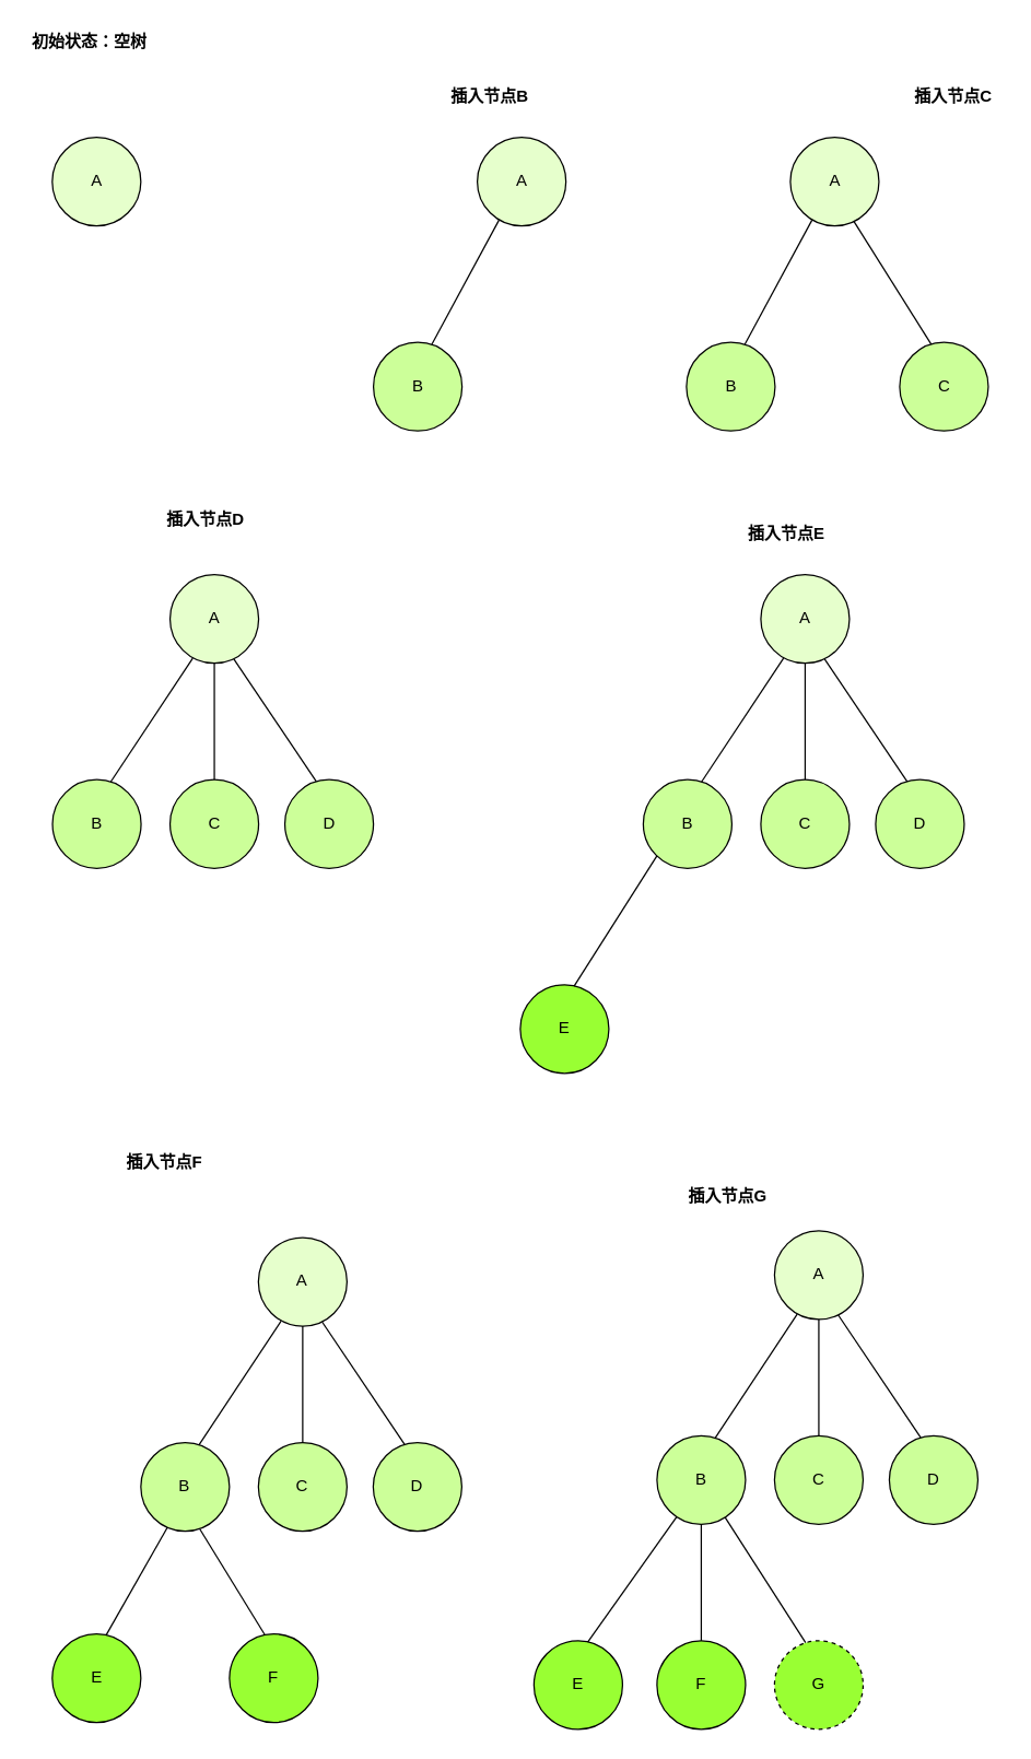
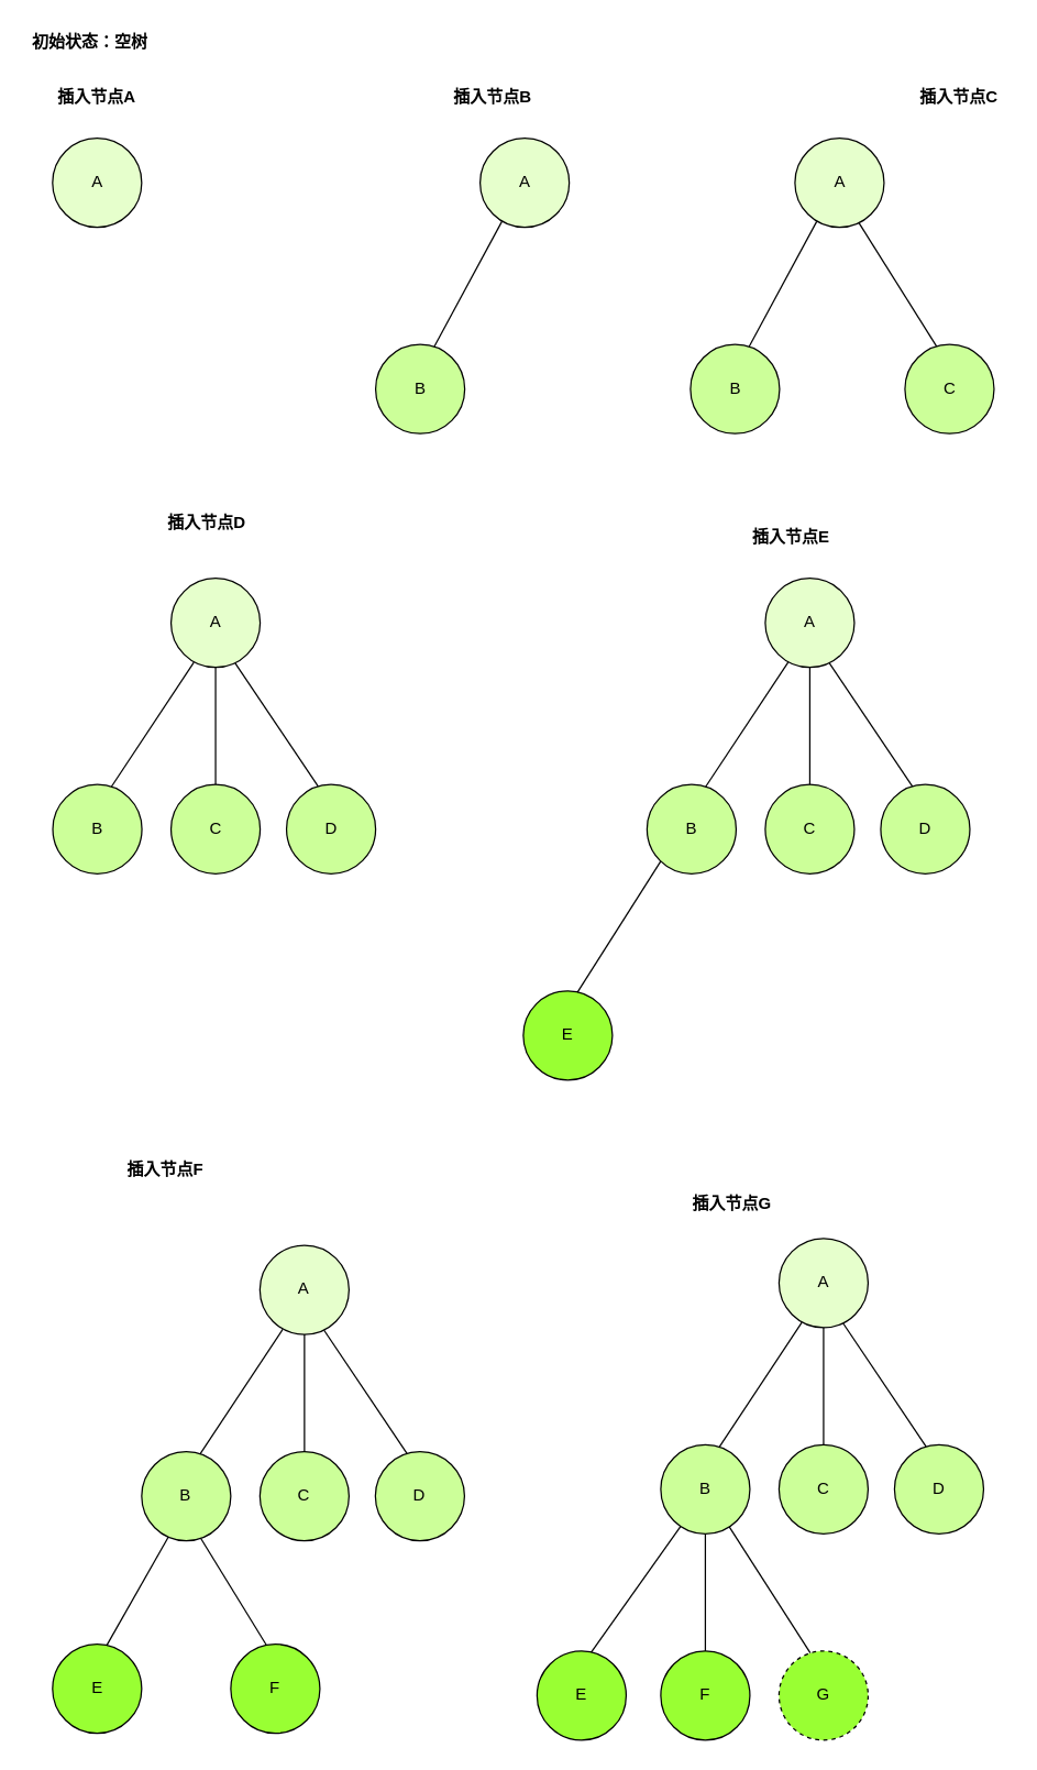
  <mxCell id="0" />
  <mxCell id="1" parent="0" />
  <mxCell id="2" style="edgeStyle=orthogonalEdgeStyle;rounded=0;orthogonalLoop=1;jettySize=auto;html=1;exitX=0.5;exitY=1;exitDx=0;exitDy=0;" edge="1" parent="1"><mxGeometry relative="1" as="geometry"><mxPoint x="215.75" y="40" as="sourcePoint" /><mxPoint x="215.75" y="40" as="targetPoint" /></mxGeometry></mxCell>
  <mxCell id="3" value="&lt;b&gt;初始状态：空树&lt;/b&gt;" style="text;strokeColor=none;align=center;fillColor=none;html=1;verticalAlign=middle;whiteSpace=wrap;rounded=0;" vertex="1" parent="1"><mxGeometry x="20" y="20" width="90" height="20" as="geometry" /></mxCell>
+ <mxCell id="4" value="&lt;b&gt;插入节点A&lt;/b&gt;" style="text;strokeColor=none;align=center;fillColor=none;html=1;verticalAlign=middle;whiteSpace=wrap;rounded=0;" vertex="1" parent="1"><mxGeometry x="40" y="60" width="60" height="20" as="geometry" /></mxCell>
  <mxCell id="5" value="A" style="ellipse;whiteSpace=wrap;html=1;aspect=fixed;fillColor=#E6FFCC;" vertex="1" parent="1"><mxGeometry x="37.59" y="100" width="64.818" height="64.818" as="geometry" /></mxCell>
  <mxCell id="6" value="&lt;b&gt;插入节点B&lt;/b&gt;" style="text;strokeColor=none;align=center;fillColor=none;html=1;verticalAlign=middle;whiteSpace=wrap;rounded=0;" vertex="1" parent="1"><mxGeometry x="328" y="60" width="60" height="20" as="geometry" /></mxCell>
  <mxCell id="7" value="" style="group" vertex="1" connectable="0" parent="1"><mxGeometry x="501.593" y="100" width="220.818" height="214.818" as="geometry" /></mxCell>
  <mxCell id="8" value="" style="endArrow=none;html=1;rounded=0;entryX=0.72;entryY=0.953;entryDx=0;entryDy=0;entryPerimeter=0;exitX=0.355;exitY=0.021;exitDx=0;exitDy=0;exitPerimeter=0;" edge="1" parent="7" source="11" target="9"><mxGeometry width="50" height="50" relative="1" as="geometry"><mxPoint x="195.997" y="148" as="sourcePoint" /><mxPoint x="125.997" y="55" as="targetPoint" /></mxGeometry></mxCell>
  <mxCell id="9" value="A" style="ellipse;whiteSpace=wrap;html=1;aspect=fixed;fillColor=#E6FFCC;" vertex="1" parent="7"><mxGeometry x="76.0" width="64.818" height="64.818" as="geometry" /></mxCell>
  <mxCell id="10" value="B" style="ellipse;whiteSpace=wrap;html=1;aspect=fixed;fillColor=#CCFF99;" vertex="1" parent="7"><mxGeometry y="150" width="64.818" height="64.818" as="geometry" /></mxCell>
  <mxCell id="11" value="C" style="ellipse;whiteSpace=wrap;html=1;aspect=fixed;fillColor=#CCFF99;" vertex="1" parent="7"><mxGeometry x="156.0" y="150" width="64.818" height="64.818" as="geometry" /></mxCell>
  <mxCell id="12" value="" style="endArrow=none;html=1;rounded=0;entryX=0.244;entryY=0.934;entryDx=0;entryDy=0;entryPerimeter=0;exitX=0.657;exitY=0.025;exitDx=0;exitDy=0;exitPerimeter=0;" edge="1" parent="7" source="10" target="9"><mxGeometry width="50" height="50" relative="1" as="geometry"><mxPoint x="30.997" y="150" as="sourcePoint" /><mxPoint x="75.997" y="60" as="targetPoint" /></mxGeometry></mxCell>
  <mxCell id="13" value="" style="group" vertex="1" connectable="0" parent="1"><mxGeometry x="272.59" y="100" width="140.818" height="214.818" as="geometry" /></mxCell>
  <mxCell id="14" value="A" style="ellipse;whiteSpace=wrap;html=1;aspect=fixed;fillColor=#E6FFCC;" vertex="1" parent="13"><mxGeometry x="76.0" width="64.818" height="64.818" as="geometry" /></mxCell>
  <mxCell id="15" value="B" style="ellipse;whiteSpace=wrap;html=1;aspect=fixed;fillColor=#CCFF99;" vertex="1" parent="13"><mxGeometry y="150" width="64.818" height="64.818" as="geometry" /></mxCell>
  <mxCell id="16" value="" style="endArrow=none;html=1;rounded=0;entryX=0.244;entryY=0.934;entryDx=0;entryDy=0;entryPerimeter=0;exitX=0.657;exitY=0.025;exitDx=0;exitDy=0;exitPerimeter=0;" edge="1" parent="13" source="15" target="14"><mxGeometry width="50" height="50" relative="1" as="geometry"><mxPoint x="30.997" y="150" as="sourcePoint" /><mxPoint x="75.997" y="60" as="targetPoint" /></mxGeometry></mxCell>
  <mxCell id="17" value="&lt;b&gt;插入节点C&lt;/b&gt;" style="text;strokeColor=none;align=center;fillColor=none;html=1;verticalAlign=middle;whiteSpace=wrap;rounded=0;" vertex="1" parent="1"><mxGeometry x="662" y="60" width="70" height="20" as="geometry" /></mxCell>
  <mxCell id="18" value="&lt;b&gt;插入节点D&lt;/b&gt;" style="text;strokeColor=none;align=center;fillColor=none;html=1;verticalAlign=middle;whiteSpace=wrap;rounded=0;" vertex="1" parent="1"><mxGeometry x="120.18" y="370" width="60" height="20" as="geometry" /></mxCell>
  <mxCell id="19" value="" style="group" vertex="1" connectable="0" parent="1"><mxGeometry x="37.77" y="420" width="234.818" height="214.818" as="geometry" /></mxCell>
  <mxCell id="20" value="C" style="ellipse;whiteSpace=wrap;html=1;aspect=fixed;fillColor=#CCFF99;" vertex="1" parent="19"><mxGeometry x="86" y="150" width="64.818" height="64.818" as="geometry" /></mxCell>
  <mxCell id="21" value="" style="endArrow=none;html=1;rounded=0;entryX=0.72;entryY=0.953;entryDx=0;entryDy=0;entryPerimeter=0;exitX=0.355;exitY=0.021;exitDx=0;exitDy=0;exitPerimeter=0;" edge="1" parent="19" source="24" target="22"><mxGeometry width="50" height="50" relative="1" as="geometry"><mxPoint x="205.997" y="148" as="sourcePoint" /><mxPoint x="135.997" y="55" as="targetPoint" /></mxGeometry></mxCell>
  <mxCell id="22" value="A" style="ellipse;whiteSpace=wrap;html=1;aspect=fixed;fillColor=#E6FFCC;" vertex="1" parent="19"><mxGeometry x="86.0" width="64.818" height="64.818" as="geometry" /></mxCell>
  <mxCell id="23" value="B" style="ellipse;whiteSpace=wrap;html=1;aspect=fixed;fillColor=#CCFF99;" vertex="1" parent="19"><mxGeometry y="150" width="64.818" height="64.818" as="geometry" /></mxCell>
  <mxCell id="24" value="D" style="ellipse;whiteSpace=wrap;html=1;aspect=fixed;fillColor=#CCFF99;" vertex="1" parent="19"><mxGeometry x="170.0" y="150" width="64.818" height="64.818" as="geometry" /></mxCell>
  <mxCell id="25" value="" style="endArrow=none;html=1;rounded=0;entryX=0.256;entryY=0.943;entryDx=0;entryDy=0;entryPerimeter=0;exitX=0.657;exitY=0.025;exitDx=0;exitDy=0;exitPerimeter=0;" edge="1" parent="19" source="23" target="22"><mxGeometry width="50" height="50" relative="1" as="geometry"><mxPoint x="40.997" y="150" as="sourcePoint" /><mxPoint x="85.997" y="60" as="targetPoint" /></mxGeometry></mxCell>
  <mxCell id="26" value="" style="endArrow=none;html=1;rounded=0;entryX=0.5;entryY=1;entryDx=0;entryDy=0;exitX=0.5;exitY=0;exitDx=0;exitDy=0;" edge="1" parent="19" source="20" target="22"><mxGeometry width="50" height="50" relative="1" as="geometry"><mxPoint x="86" y="181" as="sourcePoint" /><mxPoint x="145" y="90" as="targetPoint" /></mxGeometry></mxCell>
  <mxCell id="27" value="&lt;b&gt;插入节点E&lt;/b&gt;" style="text;strokeColor=none;align=center;fillColor=none;html=1;verticalAlign=middle;whiteSpace=wrap;rounded=0;" vertex="1" parent="1"><mxGeometry x="545" y="380" width="60" height="20" as="geometry" /></mxCell>
  <mxCell id="28" value="" style="group" vertex="1" connectable="0" parent="1"><mxGeometry x="380" y="420" width="324.818" height="364.818" as="geometry" /></mxCell>
  <mxCell id="29" value="E" style="ellipse;whiteSpace=wrap;html=1;aspect=fixed;fillColor=#99FF33;" vertex="1" parent="28"><mxGeometry y="300" width="64.818" height="64.818" as="geometry" /></mxCell>
  <mxCell id="30" value="" style="endArrow=none;html=1;rounded=0;entryX=0.154;entryY=0.859;entryDx=0;entryDy=0;entryPerimeter=0;exitX=0.607;exitY=0.016;exitDx=0;exitDy=0;exitPerimeter=0;" edge="1" parent="28" source="29" target="34"><mxGeometry width="50" height="50" relative="1" as="geometry"><mxPoint x="40" y="300" as="sourcePoint" /><mxPoint x="100" y="209" as="targetPoint" /></mxGeometry></mxCell>
  <mxCell id="31" value="C" style="ellipse;whiteSpace=wrap;html=1;aspect=fixed;fillColor=#CCFF99;" vertex="1" parent="28"><mxGeometry x="176" y="150" width="64.818" height="64.818" as="geometry" /></mxCell>
  <mxCell id="32" value="" style="endArrow=none;html=1;rounded=0;entryX=0.72;entryY=0.953;entryDx=0;entryDy=0;entryPerimeter=0;exitX=0.355;exitY=0.021;exitDx=0;exitDy=0;exitPerimeter=0;" edge="1" parent="28" source="35" target="33"><mxGeometry width="50" height="50" relative="1" as="geometry"><mxPoint x="295.997" y="148" as="sourcePoint" /><mxPoint x="225.997" y="55" as="targetPoint" /></mxGeometry></mxCell>
  <mxCell id="33" value="A" style="ellipse;whiteSpace=wrap;html=1;aspect=fixed;fillColor=#E6FFCC;" vertex="1" parent="28"><mxGeometry x="176.0" width="64.818" height="64.818" as="geometry" /></mxCell>
  <mxCell id="34" value="B" style="ellipse;whiteSpace=wrap;html=1;aspect=fixed;fillColor=#CCFF99;" vertex="1" parent="28"><mxGeometry x="90" y="150" width="64.818" height="64.818" as="geometry" /></mxCell>
  <mxCell id="35" value="D" style="ellipse;whiteSpace=wrap;html=1;aspect=fixed;fillColor=#CCFF99;" vertex="1" parent="28"><mxGeometry x="260.0" y="150" width="64.818" height="64.818" as="geometry" /></mxCell>
  <mxCell id="36" value="" style="endArrow=none;html=1;rounded=0;entryX=0.256;entryY=0.943;entryDx=0;entryDy=0;entryPerimeter=0;exitX=0.657;exitY=0.025;exitDx=0;exitDy=0;exitPerimeter=0;" edge="1" parent="28" source="34" target="33"><mxGeometry width="50" height="50" relative="1" as="geometry"><mxPoint x="130.997" y="150" as="sourcePoint" /><mxPoint x="175.997" y="60" as="targetPoint" /></mxGeometry></mxCell>
  <mxCell id="37" value="" style="endArrow=none;html=1;rounded=0;entryX=0.5;entryY=1;entryDx=0;entryDy=0;exitX=0.5;exitY=0;exitDx=0;exitDy=0;" edge="1" parent="28" source="31" target="33"><mxGeometry width="50" height="50" relative="1" as="geometry"><mxPoint x="176" y="181" as="sourcePoint" /><mxPoint x="235" y="90" as="targetPoint" /></mxGeometry></mxCell>
  <mxCell id="38" value="&lt;b&gt;插入节点F&lt;/b&gt;" style="text;strokeColor=none;align=center;fillColor=none;html=1;verticalAlign=middle;whiteSpace=wrap;rounded=0;" vertex="1" parent="1"><mxGeometry x="90" y="840" width="60" height="20" as="geometry" /></mxCell>
  <mxCell id="39" value="&lt;b&gt;插入节点G&lt;/b&gt;" style="text;strokeColor=none;align=center;fillColor=none;html=1;verticalAlign=middle;whiteSpace=wrap;rounded=0;" vertex="1" parent="1"><mxGeometry x="502.41" y="865" width="60" height="20" as="geometry" /></mxCell>
  <mxCell id="40" value="" style="group" vertex="1" connectable="0" parent="1"><mxGeometry x="37.59" y="905" width="299.638" height="354.818" as="geometry" /></mxCell>
  <mxCell id="41" value="E" style="ellipse;whiteSpace=wrap;html=1;aspect=fixed;fillColor=#99FF33;" vertex="1" parent="40"><mxGeometry y="290" width="64.818" height="64.818" as="geometry" /></mxCell>
  <mxCell id="42" value="" style="endArrow=none;html=1;rounded=0;entryX=0.299;entryY=0.959;entryDx=0;entryDy=0;entryPerimeter=0;exitX=0.607;exitY=0.016;exitDx=0;exitDy=0;exitPerimeter=0;" edge="1" parent="40" source="41" target="46"><mxGeometry width="50" height="50" relative="1" as="geometry"><mxPoint x="14.82" y="300" as="sourcePoint" /><mxPoint x="74.82" y="209" as="targetPoint" /></mxGeometry></mxCell>
  <mxCell id="43" value="C" style="ellipse;whiteSpace=wrap;html=1;aspect=fixed;fillColor=#CCFF99;" vertex="1" parent="40"><mxGeometry x="150.82" y="150" width="64.818" height="64.818" as="geometry" /></mxCell>
  <mxCell id="44" value="" style="endArrow=none;html=1;rounded=0;entryX=0.72;entryY=0.953;entryDx=0;entryDy=0;entryPerimeter=0;exitX=0.355;exitY=0.021;exitDx=0;exitDy=0;exitPerimeter=0;" edge="1" parent="40" source="47" target="45"><mxGeometry width="50" height="50" relative="1" as="geometry"><mxPoint x="270.817" y="148" as="sourcePoint" /><mxPoint x="200.817" y="55" as="targetPoint" /></mxGeometry></mxCell>
  <mxCell id="45" value="A" style="ellipse;whiteSpace=wrap;html=1;aspect=fixed;fillColor=#E6FFCC;" vertex="1" parent="40"><mxGeometry x="150.82" width="64.818" height="64.818" as="geometry" /></mxCell>
  <mxCell id="46" value="B" style="ellipse;whiteSpace=wrap;html=1;aspect=fixed;fillColor=#CCFF99;" vertex="1" parent="40"><mxGeometry x="64.82" y="150" width="64.818" height="64.818" as="geometry" /></mxCell>
  <mxCell id="47" value="D" style="ellipse;whiteSpace=wrap;html=1;aspect=fixed;fillColor=#CCFF99;" vertex="1" parent="40"><mxGeometry x="234.82" y="150" width="64.818" height="64.818" as="geometry" /></mxCell>
  <mxCell id="48" value="" style="endArrow=none;html=1;rounded=0;entryX=0.256;entryY=0.943;entryDx=0;entryDy=0;entryPerimeter=0;exitX=0.657;exitY=0.025;exitDx=0;exitDy=0;exitPerimeter=0;" edge="1" parent="40" source="46" target="45"><mxGeometry width="50" height="50" relative="1" as="geometry"><mxPoint x="105.817" y="150" as="sourcePoint" /><mxPoint x="150.817" y="60" as="targetPoint" /></mxGeometry></mxCell>
  <mxCell id="49" value="" style="endArrow=none;html=1;rounded=0;entryX=0.5;entryY=1;entryDx=0;entryDy=0;exitX=0.5;exitY=0;exitDx=0;exitDy=0;" edge="1" parent="40" source="43" target="45"><mxGeometry width="50" height="50" relative="1" as="geometry"><mxPoint x="150.82" y="181" as="sourcePoint" /><mxPoint x="209.82" y="90" as="targetPoint" /></mxGeometry></mxCell>
  <mxCell id="50" value="F" style="ellipse;whiteSpace=wrap;html=1;aspect=fixed;fillColor=#99FF33;" vertex="1" parent="40"><mxGeometry x="129.64" y="290" width="64.818" height="64.818" as="geometry" /></mxCell>
  <mxCell id="51" value="" style="endArrow=none;html=1;rounded=0;entryX=0.666;entryY=0.977;entryDx=0;entryDy=0;entryPerimeter=0;exitX=0.396;exitY=0.005;exitDx=0;exitDy=0;exitPerimeter=0;" edge="1" parent="40" source="50" target="46"><mxGeometry width="50" height="50" relative="1" as="geometry"><mxPoint x="164.82" y="300" as="sourcePoint" /><mxPoint x="104.82" y="211" as="targetPoint" /></mxGeometry></mxCell>
  <mxCell id="52" value="" style="group" vertex="1" connectable="0" parent="1"><mxGeometry x="390" y="900" width="324.818" height="364.818" as="geometry" /></mxCell>
  <mxCell id="53" value="E" style="ellipse;whiteSpace=wrap;html=1;aspect=fixed;fillColor=#99FF33;" vertex="1" parent="52"><mxGeometry y="300" width="64.818" height="64.818" as="geometry" /></mxCell>
  <mxCell id="54" value="" style="endArrow=none;html=1;rounded=0;entryX=0.224;entryY=0.915;entryDx=0;entryDy=0;entryPerimeter=0;exitX=0.607;exitY=0.016;exitDx=0;exitDy=0;exitPerimeter=0;" edge="1" parent="52" source="53" target="58"><mxGeometry width="50" height="50" relative="1" as="geometry"><mxPoint x="40" y="300" as="sourcePoint" /><mxPoint x="100.0" y="209" as="targetPoint" /></mxGeometry></mxCell>
  <mxCell id="55" value="C" style="ellipse;whiteSpace=wrap;html=1;aspect=fixed;fillColor=#CCFF99;" vertex="1" parent="52"><mxGeometry x="176.0" y="150" width="64.818" height="64.818" as="geometry" /></mxCell>
  <mxCell id="56" value="" style="endArrow=none;html=1;rounded=0;entryX=0.72;entryY=0.953;entryDx=0;entryDy=0;entryPerimeter=0;exitX=0.355;exitY=0.021;exitDx=0;exitDy=0;exitPerimeter=0;" edge="1" parent="52" source="59" target="57"><mxGeometry width="50" height="50" relative="1" as="geometry"><mxPoint x="295.997" y="148" as="sourcePoint" /><mxPoint x="225.997" y="55" as="targetPoint" /></mxGeometry></mxCell>
  <mxCell id="57" value="A" style="ellipse;whiteSpace=wrap;html=1;aspect=fixed;fillColor=#E6FFCC;" vertex="1" parent="52"><mxGeometry x="176.0" width="64.818" height="64.818" as="geometry" /></mxCell>
  <mxCell id="58" value="B" style="ellipse;whiteSpace=wrap;html=1;aspect=fixed;fillColor=#CCFF99;" vertex="1" parent="52"><mxGeometry x="90.0" y="150" width="64.818" height="64.818" as="geometry" /></mxCell>
  <mxCell id="59" value="D" style="ellipse;whiteSpace=wrap;html=1;aspect=fixed;fillColor=#CCFF99;" vertex="1" parent="52"><mxGeometry x="260.0" y="150" width="64.818" height="64.818" as="geometry" /></mxCell>
  <mxCell id="60" value="" style="endArrow=none;html=1;rounded=0;entryX=0.256;entryY=0.943;entryDx=0;entryDy=0;entryPerimeter=0;exitX=0.657;exitY=0.025;exitDx=0;exitDy=0;exitPerimeter=0;" edge="1" parent="52" source="58" target="57"><mxGeometry width="50" height="50" relative="1" as="geometry"><mxPoint x="130.997" y="150" as="sourcePoint" /><mxPoint x="175.997" y="60" as="targetPoint" /></mxGeometry></mxCell>
  <mxCell id="61" value="" style="endArrow=none;html=1;rounded=0;entryX=0.5;entryY=1;entryDx=0;entryDy=0;exitX=0.5;exitY=0;exitDx=0;exitDy=0;" edge="1" parent="52" source="55" target="57"><mxGeometry width="50" height="50" relative="1" as="geometry"><mxPoint x="176.0" y="181" as="sourcePoint" /><mxPoint x="235.0" y="90" as="targetPoint" /></mxGeometry></mxCell>
  <mxCell id="62" value="F" style="ellipse;whiteSpace=wrap;html=1;aspect=fixed;fillColor=#99FF33;" vertex="1" parent="52"><mxGeometry x="90.0" y="300" width="64.818" height="64.818" as="geometry" /></mxCell>
  <mxCell id="63" value="" style="endArrow=none;html=1;rounded=0;entryX=0.5;entryY=1;entryDx=0;entryDy=0;exitX=0.5;exitY=0;exitDx=0;exitDy=0;" edge="1" parent="52" source="62" target="58"><mxGeometry width="50" height="50" relative="1" as="geometry"><mxPoint x="122.21" y="300" as="sourcePoint" /><mxPoint x="122.21" y="215" as="targetPoint" /></mxGeometry></mxCell>
  <mxCell id="64" value="" style="endArrow=none;html=1;rounded=0;entryX=0.768;entryY=0.919;entryDx=0;entryDy=0;entryPerimeter=0;exitX=0.351;exitY=0.022;exitDx=0;exitDy=0;exitPerimeter=0;" edge="1" parent="52" source="65" target="58"><mxGeometry width="50" height="50" relative="1" as="geometry"><mxPoint x="202.41" y="300" as="sourcePoint" /><mxPoint x="141.41" y="211" as="targetPoint" /></mxGeometry></mxCell>
  <mxCell id="65" value="G" style="ellipse;whiteSpace=wrap;html=1;aspect=fixed;fillColor=#99FF33;dashed=1;" vertex="1" parent="52"><mxGeometry x="176.0" y="300" width="64.818" height="64.818" as="geometry" /></mxCell>
